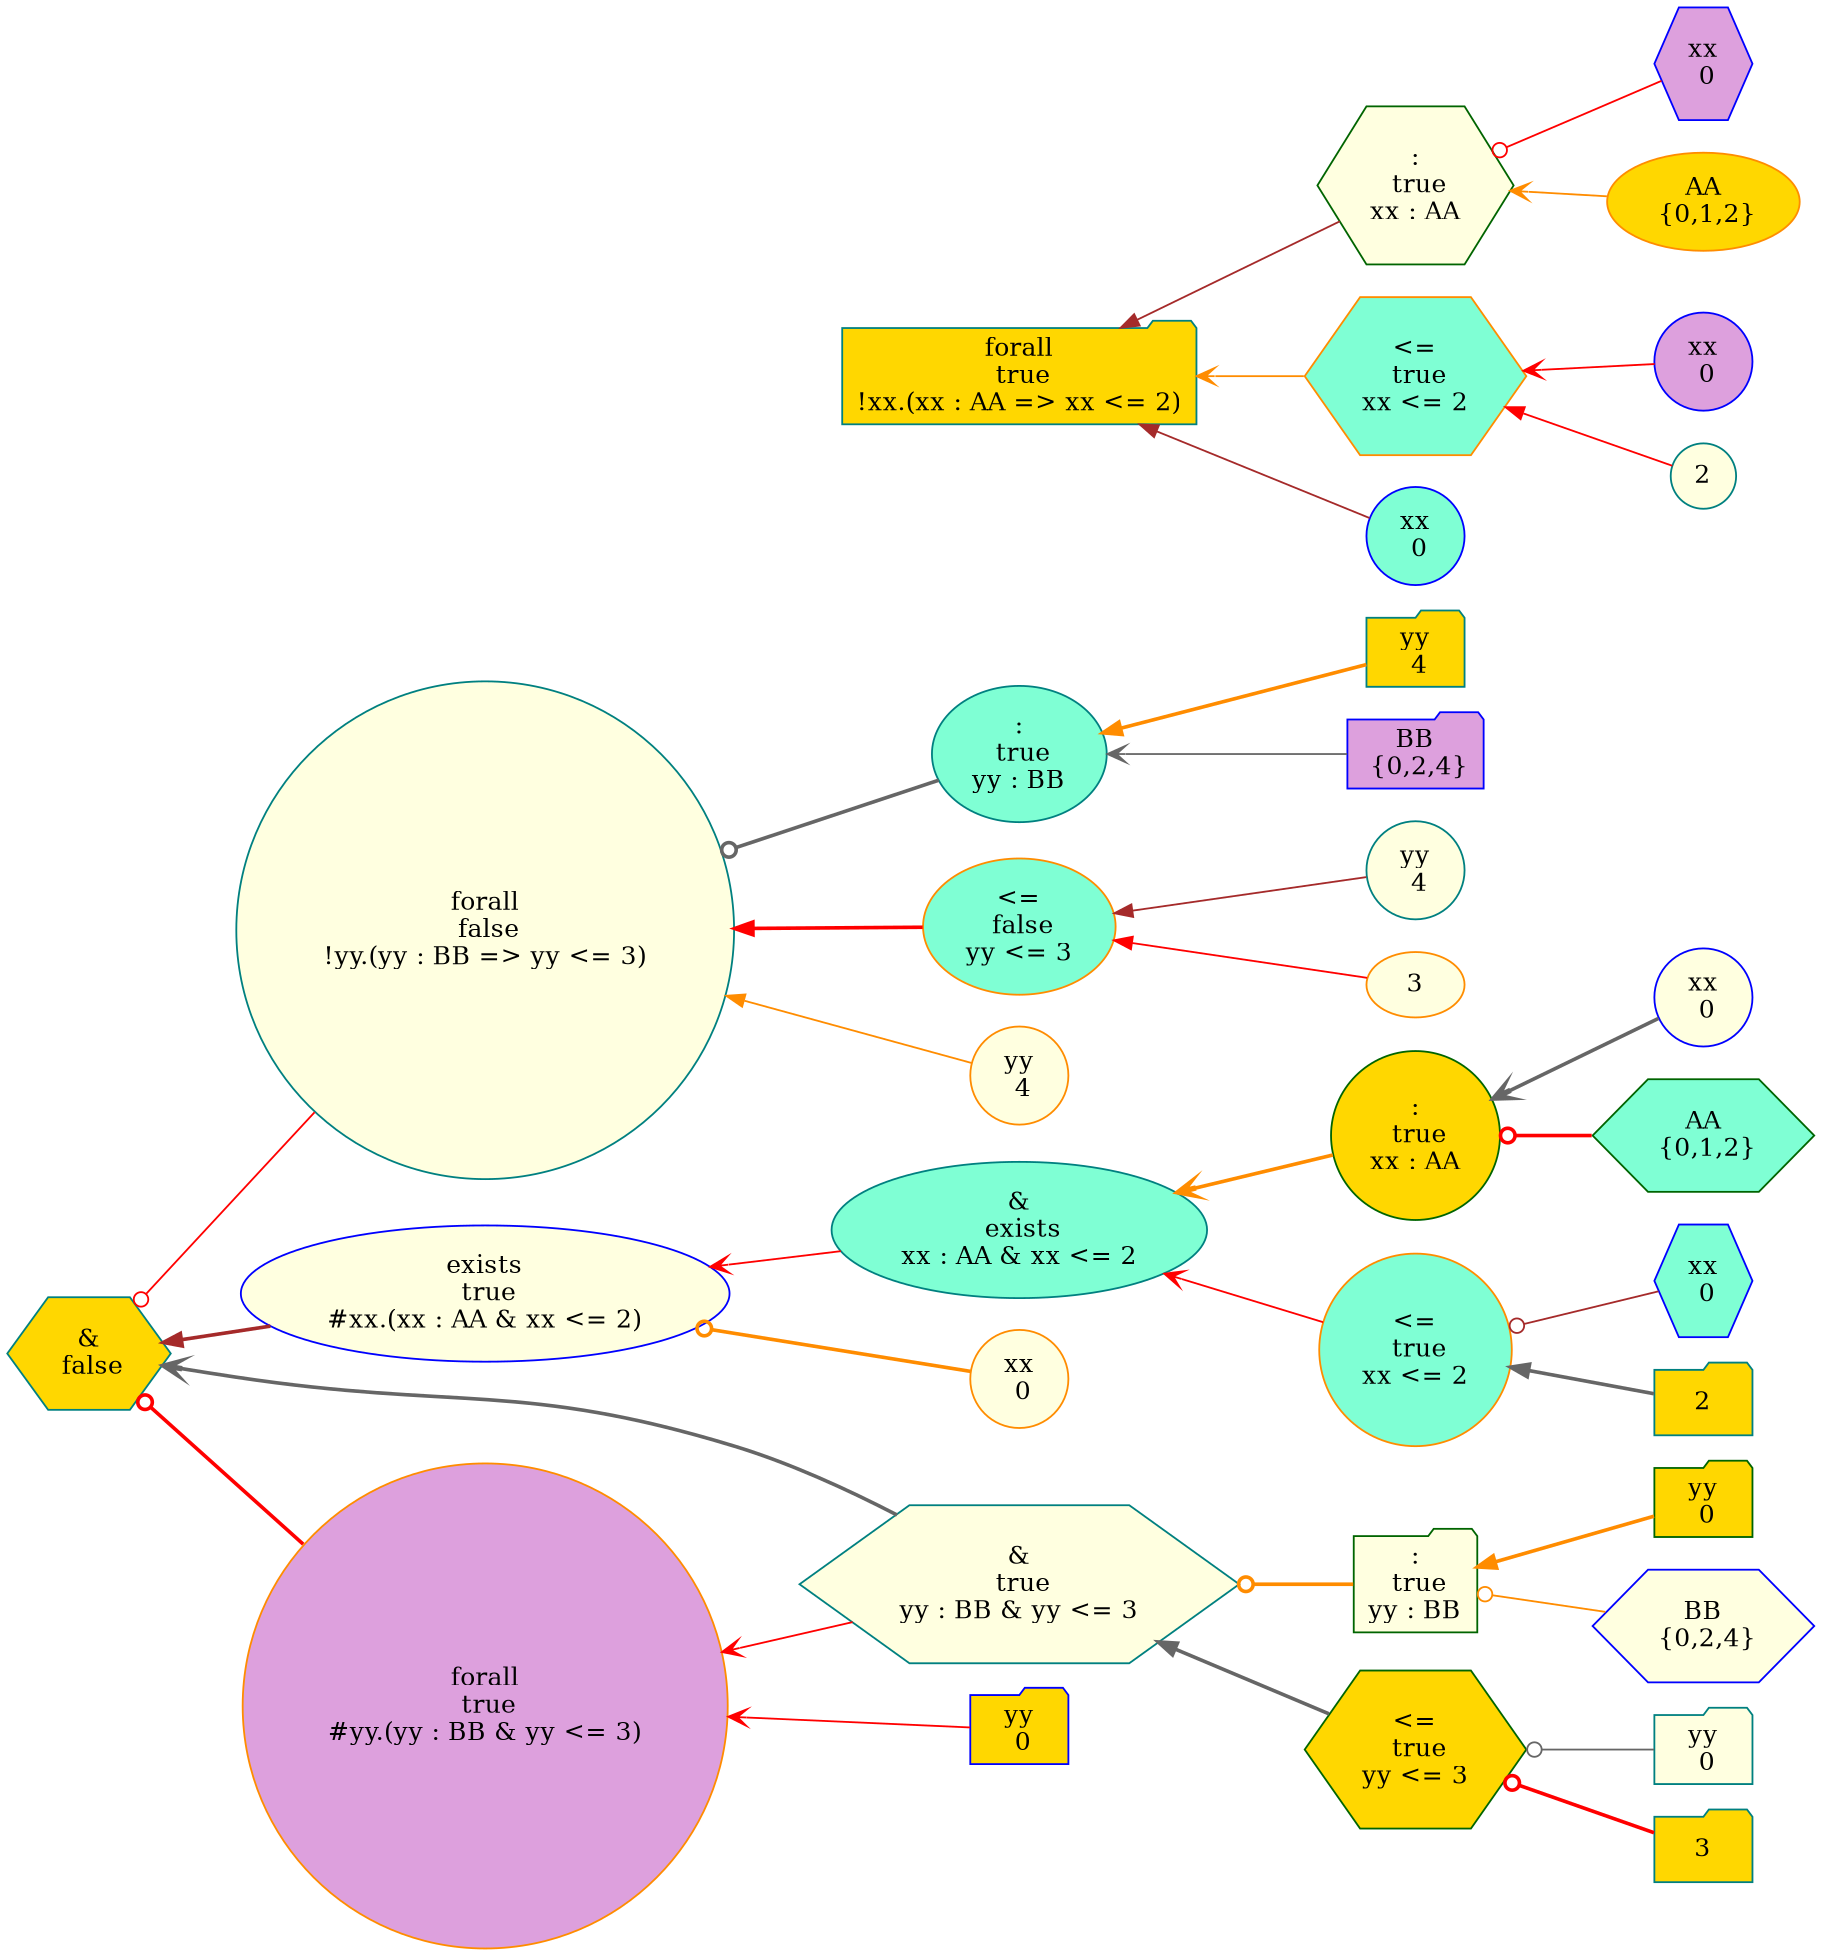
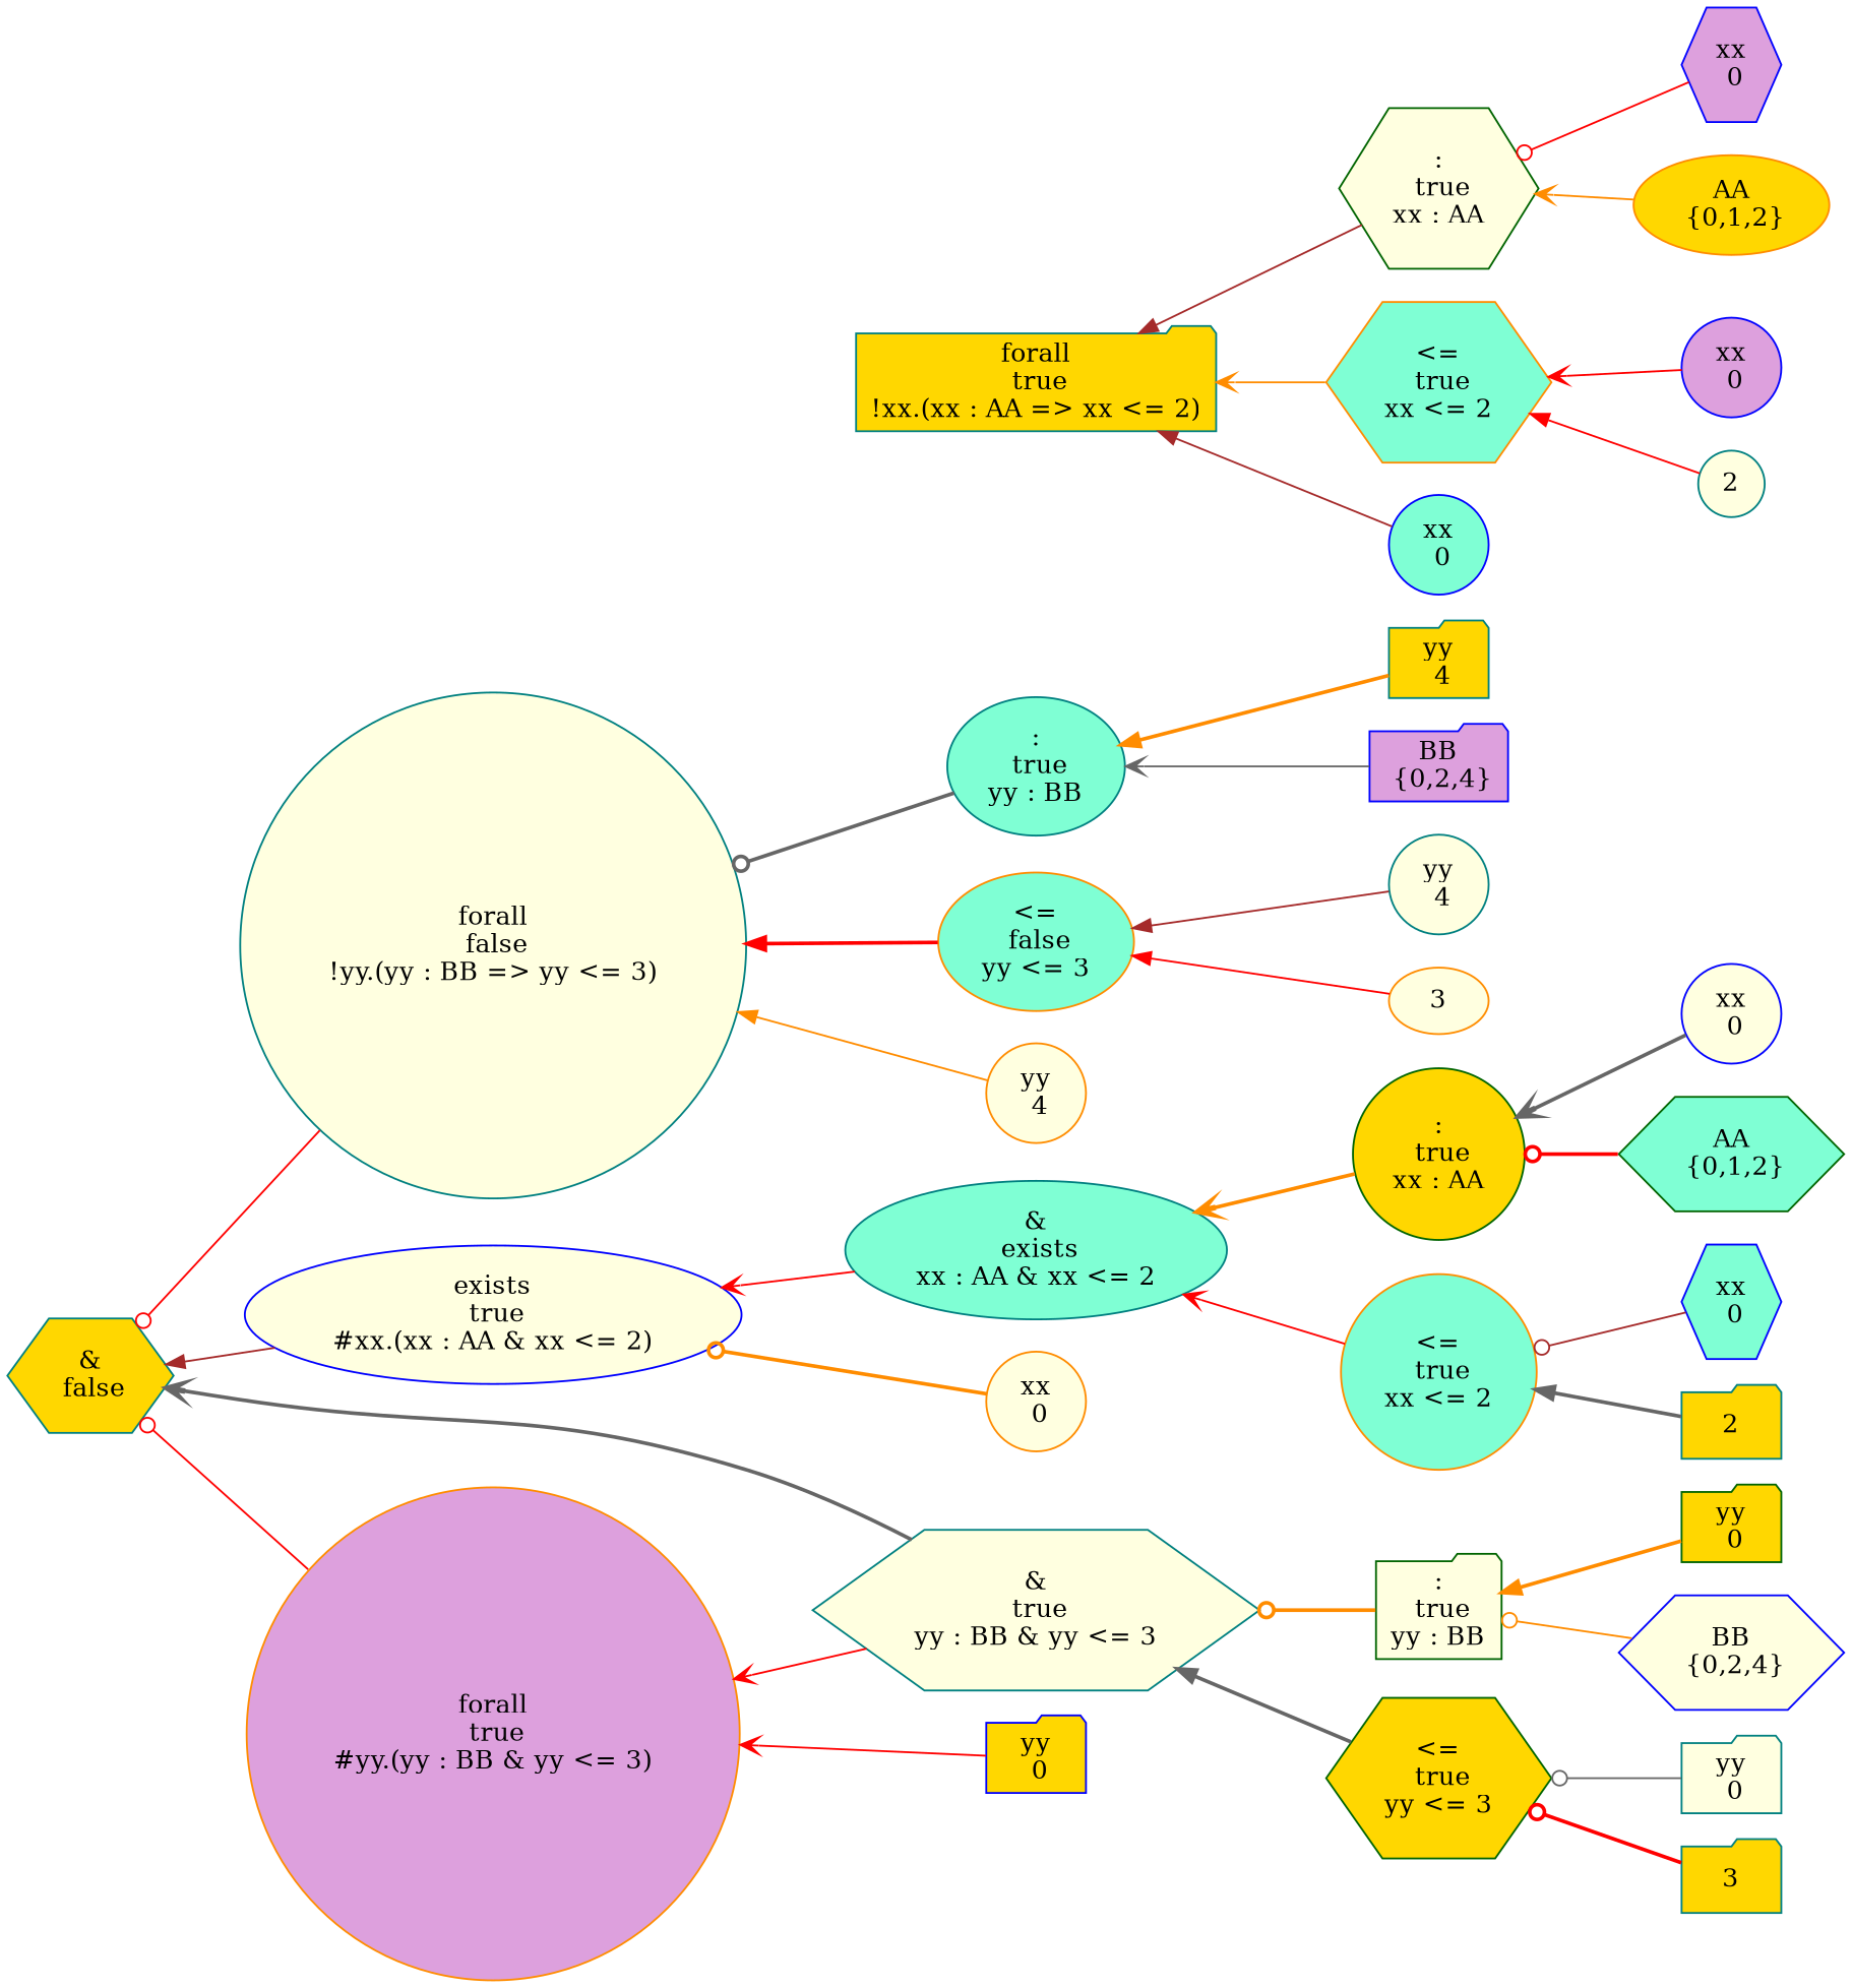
  digraph {
    rankdir=RL
    node [color=teal fillcolor=lightyellow shape=hexagon style=filled]
    edge [arrowhead=normal color=red style=solid]
    n1 [fillcolor=gold label="&\n false"]
    n2 [fillcolor=gold label="forall\n true\n!xx.(xx : AA =\> xx \<= 2)" shape=folder]
    n3 [color=darkgreen label=":\n true\nxx : AA"]
    n4 [color=blue fillcolor=plum label="xx\n 0"]
    n5 [color=darkorange fillcolor=gold label="AA\n \{0,1,2\}" shape=ellipse]
    n6 [color=darkorange fillcolor=aquamarine label="\<=\n true\nxx \<= 2"]
    n7 [color=blue fillcolor=plum label="xx\n 0" shape=circle]
    n8 [label=2 shape=circle]
    n9 [color=blue fillcolor=aquamarine label="xx\n 0" shape=circle]
    n10 [label="forall\n false\n!yy.(yy : BB =\> yy \<= 3)" shape=circle]
    n11 [fillcolor=aquamarine label=":\n true\nyy : BB" shape=ellipse]
    n12 [fillcolor=gold label="yy\n 4" shape=folder]
    n13 [color=blue fillcolor=plum label="BB\n \{0,2,4\}" shape=folder]
    n14 [color=darkorange fillcolor=aquamarine label="\<=\n false\nyy \<= 3" shape=ellipse]
    n15 [label="yy\n 4" shape=ellipse]
    n16 [color=darkorange label=3 shape=ellipse]
    n17 [color=darkorange label="yy\n 4" shape=ellipse]
    n18 [color=blue label="exists\n true\n#xx.(xx : AA & xx \<= 2)" shape=ellipse]
    n19 [fillcolor=aquamarine label="&\n exists\nxx : AA & xx \<= 2" shape=ellipse]
    n20 [color=darkgreen fillcolor=gold label=":\n true\nxx : AA" shape=circle]
    n21 [color=blue label="xx\n 0" shape=ellipse]
    n22 [color=darkgreen fillcolor=aquamarine label="AA\n \{0,1,2\}"]
    n23 [color=darkorange fillcolor=aquamarine label="\<=\n true\nxx \<= 2" shape=circle]
    n24 [color=blue fillcolor=aquamarine label="xx\n 0"]
    n25 [fillcolor=gold label=2 shape=folder]
    n26 [color=darkorange label="xx\n 0" shape=circle]
    n27 [color=darkorange fillcolor=plum label="forall\n true\n#yy.(yy : BB & yy \<= 3)" shape=circle]
    n28 [label="&\n true\nyy : BB & yy \<= 3"]
    n29 [color=darkgreen label=":\n true\nyy : BB" shape=folder]
    n30 [color=darkgreen fillcolor=gold label="yy\n 0" shape=folder]
    n31 [color=blue label="BB\n \{0,2,4\}"]
    n32 [color=darkgreen fillcolor=gold label="\<=\n true\nyy \<= 3"]
    n33 [label="yy\n 0" shape=folder]
    n34 [fillcolor=gold label=3 shape=folder]
    n35 [color=blue fillcolor=gold label="yy\n 0" shape=folder]
    n3 -> n2 [color=brown]
    n4 -> n3 [arrowhead=odot]
    n5 -> n3 [arrowhead=vee color=darkorange]
    n6 -> n2 [arrowhead=vee color=darkorange]
    n7 -> n6 [arrowhead=vee]
    n8 -> n6
    n9 -> n2 [color=brown]
    n10 -> n1 [arrowhead=odot]
    n11 -> n10 [arrowhead=odot color=gray40 style=bold]
    n12 -> n11 [color=darkorange style=bold]
    n13 -> n11 [arrowhead=vee color=gray40]
    n14 -> n10 [style=bold]
    n15 -> n14 [color=brown]
    n16 -> n14
    n17 -> n10 [color=darkorange]
-   n18 -> n1 [color=brown style=bold]
+   n18 -> n1 [color=brown]
    n19 -> n18 [arrowhead=vee]
    n20 -> n19 [arrowhead=vee color=darkorange style=bold]
    n21 -> n20 [arrowhead=vee color=gray40 style=bold]
    n22 -> n20 [arrowhead=odot style=bold]
    n23 -> n19 [arrowhead=vee]
    n24 -> n23 [arrowhead=odot color=brown]
    n25 -> n23 [color=gray40 style=bold]
    n26 -> n18 [arrowhead=odot color=darkorange style=bold]
-   n27 -> n1 [arrowhead=odot style=bold]
+   n27 -> n1 [arrowhead=odot]
    n28 -> n1 [arrowhead=vee color=gray40 style=bold]
    n28 -> n27 [arrowhead=vee]
    n29 -> n28 [arrowhead=odot color=darkorange style=bold]
    n30 -> n29 [color=darkorange style=bold]
    n31 -> n29 [arrowhead=odot color=darkorange]
    n32 -> n28 [color=gray40 style=bold]
    n33 -> n32 [arrowhead=odot color=gray40]
    n34 -> n32 [arrowhead=odot style=bold]
    n35 -> n27 [arrowhead=vee]
  }
